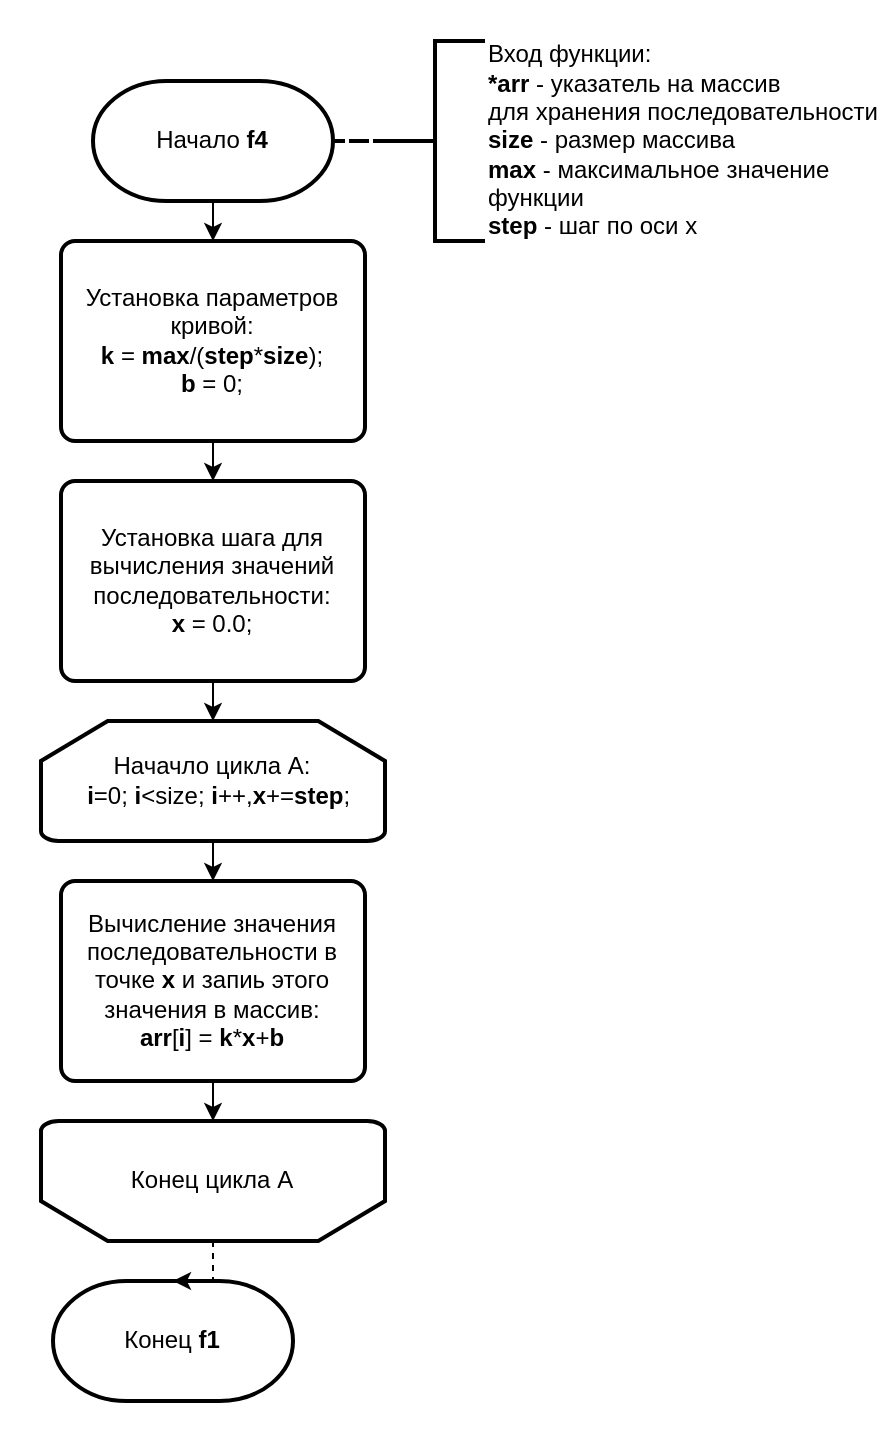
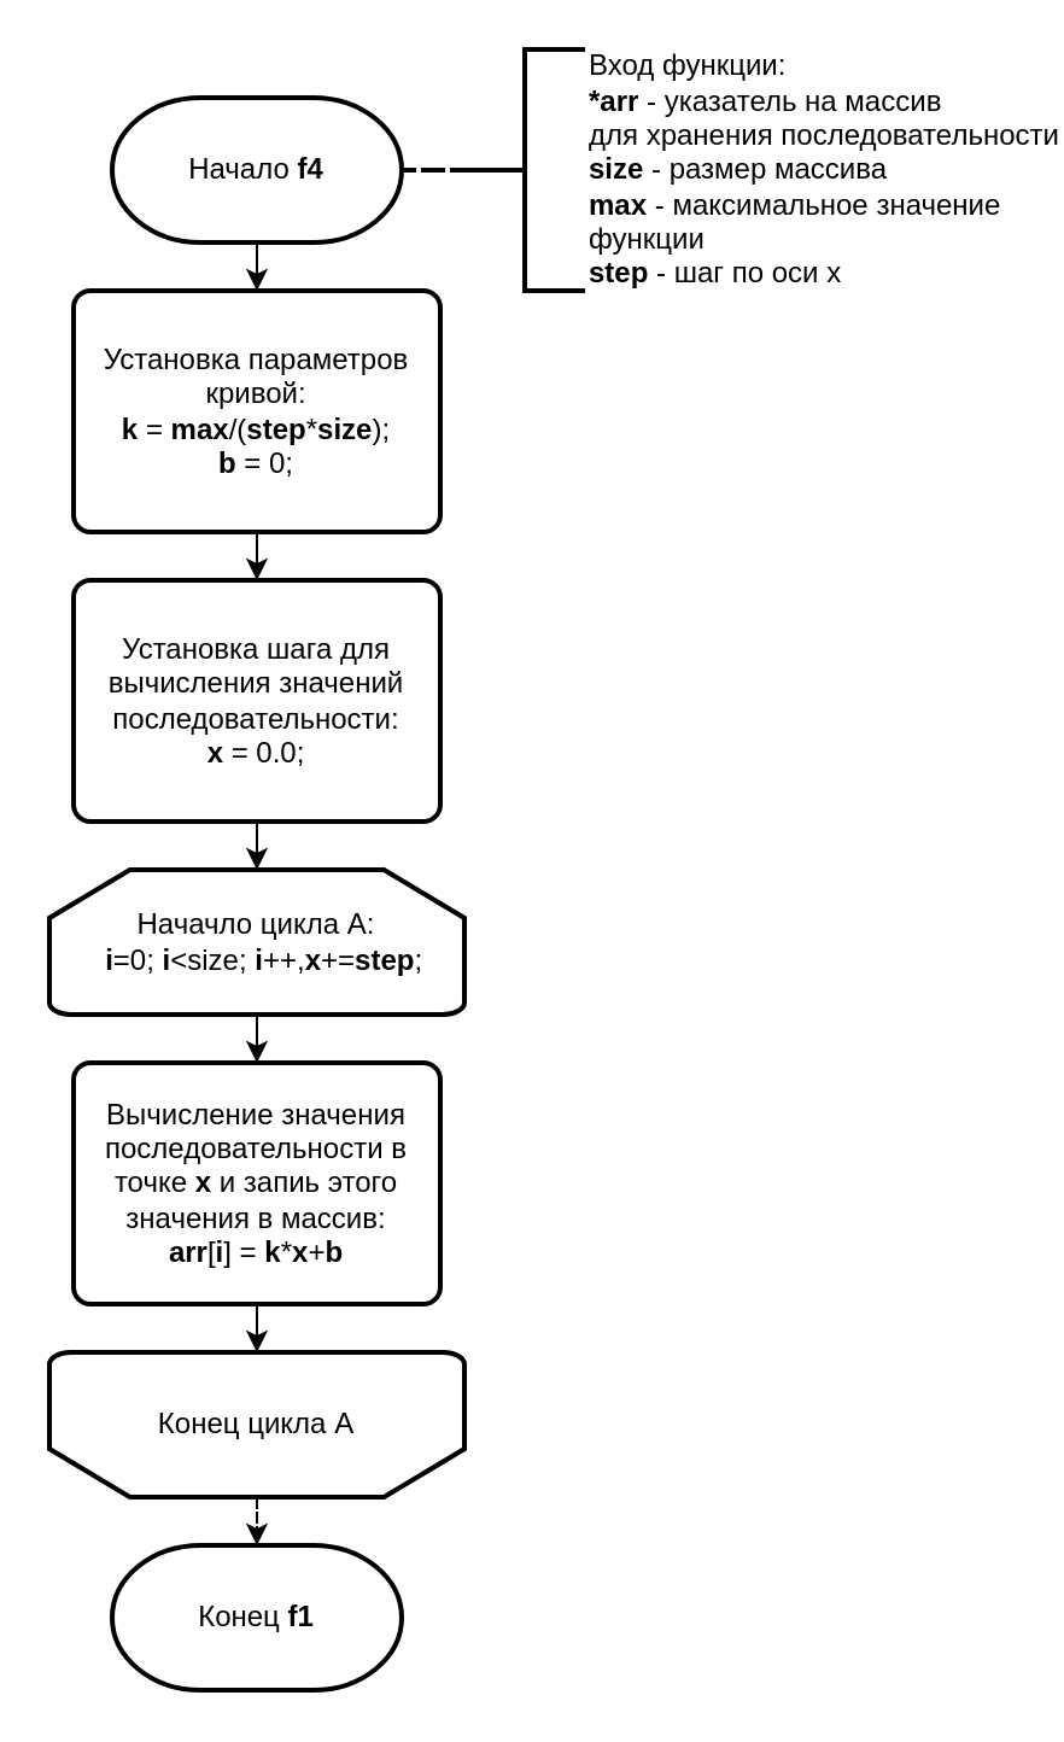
  <mxCell id="0" />
  <mxCell id="1" parent="0" />
  <mxCell id="2" style="edgeStyle=orthogonalEdgeStyle;rounded=0;orthogonalLoop=1;jettySize=auto;html=1;exitX=0.5;exitY=1;exitDx=0;exitDy=0;exitPerimeter=0;entryX=0.5;entryY=0;entryDx=0;entryDy=0;endArrow=classic;endFill=1;strokeWidth=1;" edge="1" parent="1" source="3" target="6"><mxGeometry relative="1" as="geometry" /></mxCell>
  <mxCell id="3" value="Начало &lt;b&gt;f4&lt;br&gt;&lt;/b&gt;" style="strokeWidth=2;html=1;shape=mxgraph.flowchart.terminator;whiteSpace=wrap;" vertex="1" parent="1"><mxGeometry x="46" y="40" width="120" height="60" as="geometry" /></mxCell>
- <mxCell id="4" value="Конец&amp;nbsp;&lt;b&gt;f1&lt;br&gt;&lt;/b&gt;" style="strokeWidth=2;html=1;shape=mxgraph.flowchart.terminator;whiteSpace=wrap;" vertex="1" parent="1"><mxGeometry x="26" y="640" width="120" height="60" as="geometry" /></mxCell>
+ <mxCell id="4" value="Конец&amp;nbsp;&lt;b&gt;f1&lt;br&gt;&lt;/b&gt;" style="strokeWidth=2;html=1;shape=mxgraph.flowchart.terminator;whiteSpace=wrap;" vertex="1" parent="1"><mxGeometry x="46" y="640" width="120" height="60" as="geometry" /></mxCell>
  <mxCell id="5" style="edgeStyle=orthogonalEdgeStyle;rounded=0;orthogonalLoop=1;jettySize=auto;html=1;exitX=0.5;exitY=1;exitDx=0;exitDy=0;entryX=0.5;entryY=0;entryDx=0;entryDy=0;endArrow=classic;endFill=1;strokeWidth=1;" edge="1" parent="1" source="6" target="10"><mxGeometry relative="1" as="geometry" /></mxCell>
  <mxCell id="6" value="Установка параметров кривой:&lt;br&gt;&lt;b&gt;k&lt;/b&gt; = &lt;b&gt;max&lt;/b&gt;/(&lt;b&gt;step&lt;/b&gt;*&lt;b&gt;size&lt;/b&gt;);&lt;br&gt;&lt;b&gt;b&amp;nbsp;&lt;/b&gt;= 0;" style="rounded=1;whiteSpace=wrap;html=1;absoluteArcSize=1;arcSize=14;strokeWidth=2;" vertex="1" parent="1"><mxGeometry x="30" y="120" width="152" height="100" as="geometry" /></mxCell>
  <mxCell id="7" value="" style="edgeStyle=orthogonalEdgeStyle;rounded=0;orthogonalLoop=1;jettySize=auto;html=1;dashed=1;endArrow=none;endFill=0;strokeWidth=2;" edge="1" parent="1" source="8" target="3"><mxGeometry relative="1" as="geometry" /></mxCell>
  <mxCell id="8" value="Вход функции:&lt;br&gt;&lt;b&gt;*arr &lt;/b&gt;-&amp;nbsp;указатель на массив &lt;br&gt;для хранения последовательности&lt;br&gt;&lt;b&gt;size &lt;/b&gt;- размер массива&lt;br&gt;&lt;b&gt;max &lt;/b&gt;- максимальное значение&lt;br&gt;функции&lt;br&gt;&lt;b&gt;step &lt;/b&gt;- шаг по оси x" style="strokeWidth=2;html=1;shape=mxgraph.flowchart.annotation_2;align=left;labelPosition=right;pointerEvents=1;" vertex="1" parent="1"><mxGeometry x="192" y="20" width="50" height="100" as="geometry" /></mxCell>
  <mxCell id="9" value="" style="edgeStyle=orthogonalEdgeStyle;rounded=0;orthogonalLoop=1;jettySize=auto;html=1;endArrow=classic;endFill=1;strokeWidth=1;" edge="1" parent="1" source="10" target="12"><mxGeometry relative="1" as="geometry" /></mxCell>
  <mxCell id="10" value="Установка шага для вычисления значений последовательности:&lt;br&gt;&lt;b&gt;x &lt;/b&gt;= 0.0;" style="rounded=1;whiteSpace=wrap;html=1;absoluteArcSize=1;arcSize=14;strokeWidth=2;" vertex="1" parent="1"><mxGeometry x="30" y="240" width="152" height="100" as="geometry" /></mxCell>
  <mxCell id="11" value="" style="edgeStyle=orthogonalEdgeStyle;rounded=0;orthogonalLoop=1;jettySize=auto;html=1;endArrow=classic;endFill=1;strokeWidth=1;" edge="1" parent="1" source="12" target="14"><mxGeometry relative="1" as="geometry" /></mxCell>
  <mxCell id="12" value="Начачло цикла А:&lt;br&gt;&amp;nbsp;&amp;nbsp;&lt;b&gt;i&lt;/b&gt;=0; &lt;b&gt;i&lt;/b&gt;&amp;lt;size;&amp;nbsp;&lt;b&gt;i&lt;/b&gt;++,&lt;b&gt;x&lt;/b&gt;+=&lt;b&gt;step&lt;/b&gt;;" style="strokeWidth=2;html=1;shape=mxgraph.flowchart.loop_limit;whiteSpace=wrap;" vertex="1" parent="1"><mxGeometry x="20" y="360" width="172" height="60" as="geometry" /></mxCell>
  <mxCell id="13" value="" style="edgeStyle=orthogonalEdgeStyle;rounded=0;orthogonalLoop=1;jettySize=auto;html=1;endArrow=classic;endFill=1;strokeWidth=1;" edge="1" parent="1" source="14" target="16"><mxGeometry relative="1" as="geometry" /></mxCell>
  <mxCell id="14" value="Вычисление значения последовательности в точке &lt;b&gt;x&lt;/b&gt; и запиь этого значения в массив:&lt;br&gt;&lt;b&gt;arr&lt;/b&gt;[&lt;b&gt;i&lt;/b&gt;] = &lt;b&gt;k&lt;/b&gt;*&lt;b&gt;x&lt;/b&gt;+&lt;b&gt;b&lt;/b&gt;" style="rounded=1;whiteSpace=wrap;html=1;absoluteArcSize=1;arcSize=14;strokeWidth=2;" vertex="1" parent="1"><mxGeometry x="30" y="440" width="152" height="100" as="geometry" /></mxCell>
  <mxCell id="15" value="" style="edgeStyle=orthogonalEdgeStyle;rounded=0;orthogonalLoop=1;jettySize=auto;html=1;endArrow=classic;endFill=1;strokeWidth=1;dashed=1;" edge="1" parent="1" source="16" target="4"><mxGeometry relative="1" as="geometry" /></mxCell>
  <mxCell id="16" value="Конец цикла А" style="strokeWidth=2;html=1;shape=mxgraph.flowchart.loop_limit;whiteSpace=wrap;direction=west;" vertex="1" parent="1"><mxGeometry x="20" y="560" width="172" height="60" as="geometry" /></mxCell>
